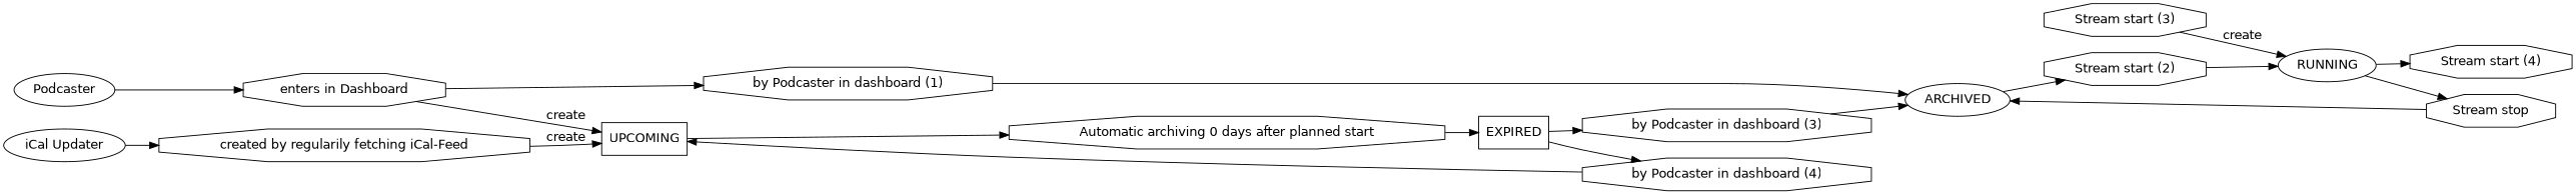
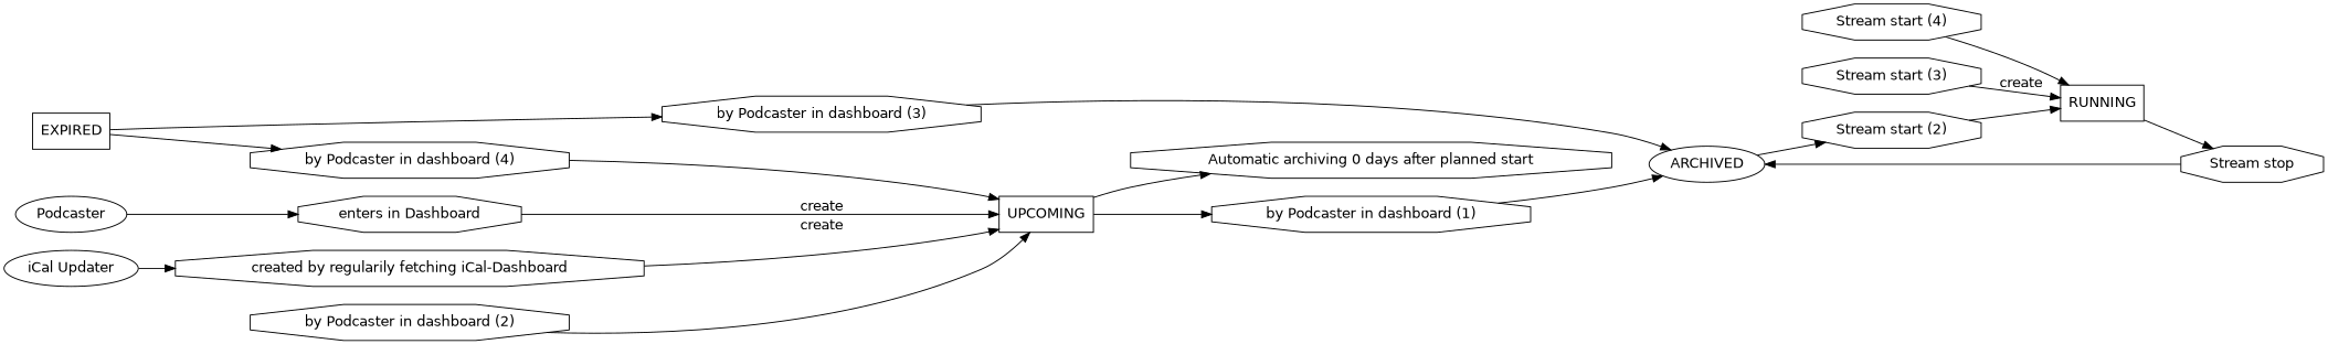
  digraph {
    fontname="DejaVu Sans"
    rankdir=LR
    node [fontname="DejaVu Sans" shape=polygon sides=8]
    edge [fontname="DejaVu Sans"]
    UPCOMING [shape=box sides=""]
    "enters in Dashboard"
    Podcaster [shape="" sides=""]
    n4 [label="Automatic archiving 0 days after planned start"]
    "by Podcaster in dashboard (1)"
    EXPIRED [shape=box sides=""]
    ARCHIVED [shape=ellipse sides=""]
-   "created by regularily fetching iCal-Feed"
+   "created by regularily fetching iCal-Feed" [label="created by regularily fetching iCal-Dashboard"]
    "iCal Updater" [shape="" sides=""]
-   RUNNING [shape=ellipse sides=""]
+   RUNNING [shape=box sides=""]
    "Stream stop"
    "Stream start (2)"
+   "by Podcaster in dashboard (2)"
    "by Podcaster in dashboard (3)"
    "by Podcaster in dashboard (4)"
    "Stream start (4)"
    "Stream start (3)"
    UPCOMING -> n4
-   "enters in Dashboard" -> "by Podcaster in dashboard (1)"
+   UPCOMING -> "by Podcaster in dashboard (1)"
    "enters in Dashboard" -> UPCOMING [label=create]
    Podcaster -> "enters in Dashboard"
-   n4 -> EXPIRED
    "by Podcaster in dashboard (1)" -> ARCHIVED
    EXPIRED -> "by Podcaster in dashboard (3)"
    EXPIRED -> "by Podcaster in dashboard (4)"
    ARCHIVED -> "Stream start (2)"
    "created by regularily fetching iCal-Feed" -> UPCOMING [label=create]
    "iCal Updater" -> "created by regularily fetching iCal-Feed"
    RUNNING -> "Stream stop"
    "Stream stop" -> ARCHIVED
    "Stream start (2)" -> RUNNING
+   "by Podcaster in dashboard (2)" -> UPCOMING
    "by Podcaster in dashboard (3)" -> ARCHIVED
    "by Podcaster in dashboard (4)" -> UPCOMING
-   RUNNING -> "Stream start (4)"
+   "Stream start (4)" -> RUNNING
    "Stream start (3)" -> RUNNING [label=create]
  }
